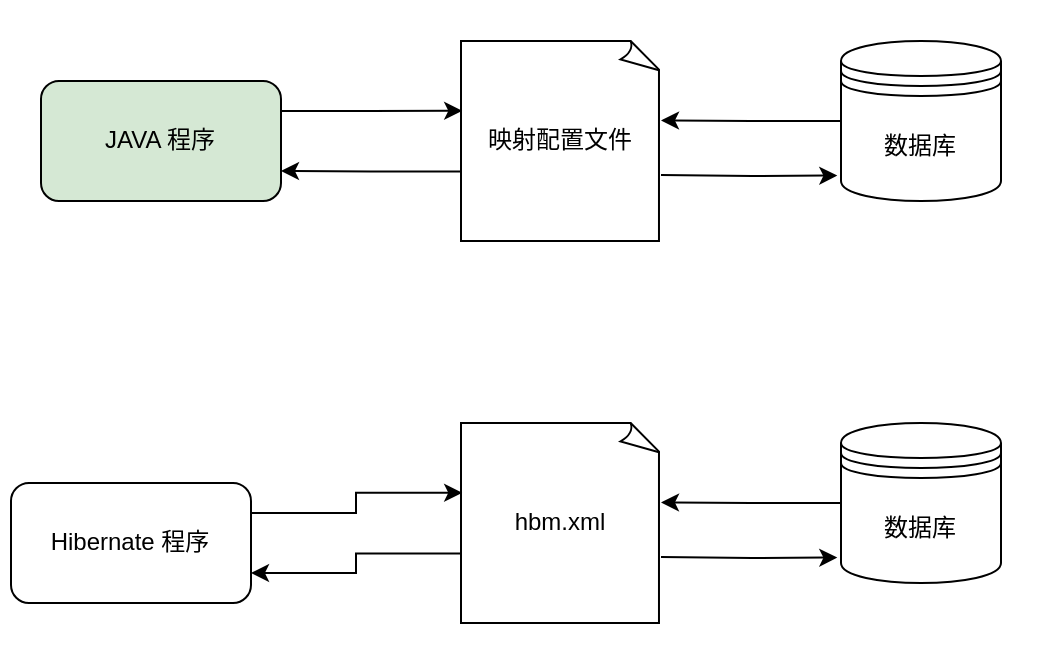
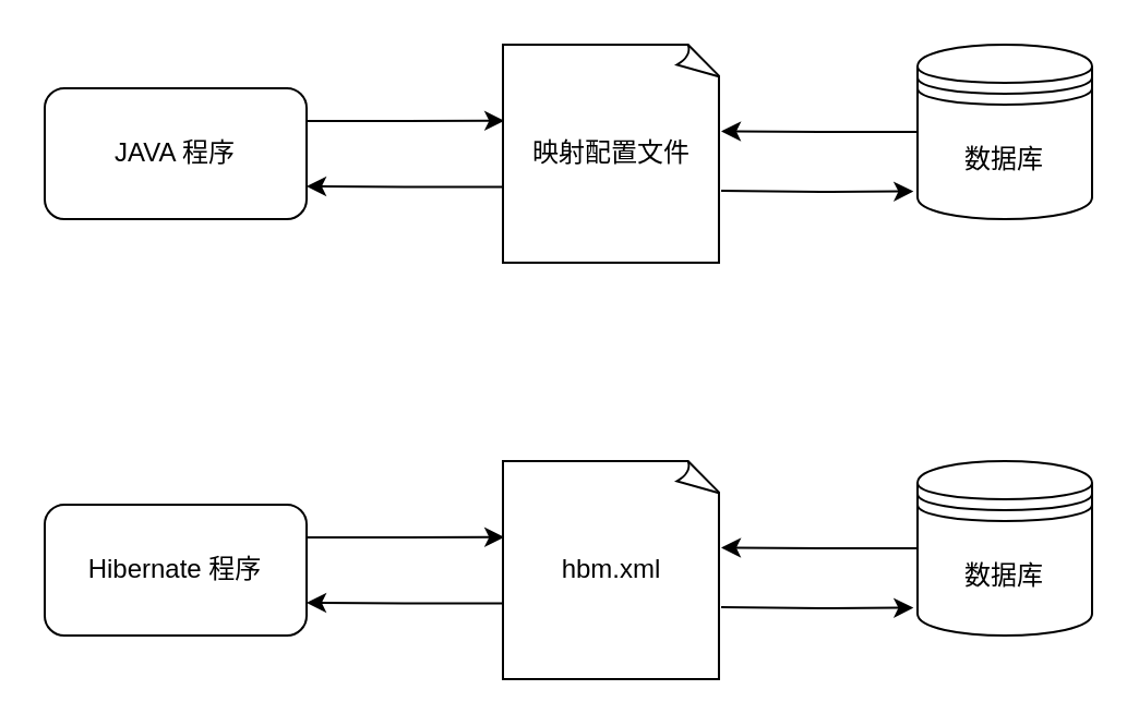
  <mxCell id="0" />
  <mxCell id="1" parent="0" />
  <mxCell id="2" value="映射配置文件" style="whiteSpace=wrap;html=1;shape=mxgraph.basic.document" vertex="1" parent="1"><mxGeometry x="230" y="20" width="100" height="100" as="geometry" /></mxCell>
  <mxCell id="3" style="edgeStyle=orthogonalEdgeStyle;rounded=0;orthogonalLoop=1;jettySize=auto;html=1;exitX=0;exitY=0.5;exitDx=0;exitDy=0;entryX=1;entryY=0.397;entryDx=0;entryDy=0;entryPerimeter=0;" edge="1" parent="1" source="4" target="2"><mxGeometry relative="1" as="geometry" /></mxCell>
  <mxCell id="4" value="数据库" style="shape=datastore;whiteSpace=wrap;html=1;" vertex="1" parent="1"><mxGeometry x="420" y="20" width="80" height="80" as="geometry" /></mxCell>
  <mxCell id="5" style="edgeStyle=orthogonalEdgeStyle;rounded=0;orthogonalLoop=1;jettySize=auto;html=1;exitX=1;exitY=0.25;exitDx=0;exitDy=0;entryX=0.006;entryY=0.349;entryDx=0;entryDy=0;entryPerimeter=0;" edge="1" parent="1" source="6" target="2"><mxGeometry relative="1" as="geometry" /></mxCell>
- <mxCell id="6" value="JAVA 程序" style="rounded=1;whiteSpace=wrap;html=1;fillColor=#d5e8d4;" vertex="1" parent="1"><mxGeometry x="20" y="40" width="120" height="60" as="geometry" /></mxCell>
+ <mxCell id="6" value="JAVA 程序" style="rounded=1;whiteSpace=wrap;html=1;" vertex="1" parent="1"><mxGeometry x="20" y="40" width="120" height="60" as="geometry" /></mxCell>
  <mxCell id="7" style="edgeStyle=orthogonalEdgeStyle;rounded=0;orthogonalLoop=1;jettySize=auto;html=1;exitX=-0.001;exitY=0.652;exitDx=0;exitDy=0;entryX=1;entryY=0.75;entryDx=0;entryDy=0;exitPerimeter=0;" edge="1" parent="1" source="2" target="6"><mxGeometry relative="1" as="geometry"><mxPoint x="150" y="65" as="sourcePoint" /><mxPoint x="240.6" y="64.9" as="targetPoint" /></mxGeometry></mxCell>
  <mxCell id="8" style="edgeStyle=orthogonalEdgeStyle;rounded=0;orthogonalLoop=1;jettySize=auto;html=1;entryX=-0.023;entryY=0.841;entryDx=0;entryDy=0;entryPerimeter=0;" edge="1" parent="1" target="4"><mxGeometry relative="1" as="geometry"><mxPoint x="330" y="87" as="sourcePoint" /><mxPoint x="240.6" y="64.9" as="targetPoint" /></mxGeometry></mxCell>
  <mxCell id="9" value="hbm.xml" style="whiteSpace=wrap;html=1;shape=mxgraph.basic.document" vertex="1" parent="1"><mxGeometry x="230" y="211" width="100" height="100" as="geometry" /></mxCell>
  <mxCell id="10" style="edgeStyle=orthogonalEdgeStyle;rounded=0;orthogonalLoop=1;jettySize=auto;html=1;exitX=0;exitY=0.5;exitDx=0;exitDy=0;entryX=1;entryY=0.397;entryDx=0;entryDy=0;entryPerimeter=0;" edge="1" parent="1" source="11" target="9"><mxGeometry relative="1" as="geometry" /></mxCell>
  <mxCell id="11" value="数据库" style="shape=datastore;whiteSpace=wrap;html=1;" vertex="1" parent="1"><mxGeometry x="420" y="211" width="80" height="80" as="geometry" /></mxCell>
  <mxCell id="12" style="edgeStyle=orthogonalEdgeStyle;rounded=0;orthogonalLoop=1;jettySize=auto;html=1;exitX=1;exitY=0.25;exitDx=0;exitDy=0;entryX=0.006;entryY=0.349;entryDx=0;entryDy=0;entryPerimeter=0;" edge="1" parent="1" source="13" target="9"><mxGeometry relative="1" as="geometry" /></mxCell>
- <mxCell id="13" value="Hibernate 程序" style="rounded=1;whiteSpace=wrap;html=1;" vertex="1" parent="1"><mxGeometry x="5" y="241" width="120" height="60" as="geometry" /></mxCell>
+ <mxCell id="13" value="Hibernate 程序" style="rounded=1;whiteSpace=wrap;html=1;" vertex="1" parent="1"><mxGeometry x="20" y="231" width="120" height="60" as="geometry" /></mxCell>
  <mxCell id="14" style="edgeStyle=orthogonalEdgeStyle;rounded=0;orthogonalLoop=1;jettySize=auto;html=1;exitX=-0.001;exitY=0.652;exitDx=0;exitDy=0;entryX=1;entryY=0.75;entryDx=0;entryDy=0;exitPerimeter=0;" edge="1" parent="1" source="9" target="13"><mxGeometry relative="1" as="geometry"><mxPoint x="150" y="256" as="sourcePoint" /><mxPoint x="240.6" y="255.9" as="targetPoint" /></mxGeometry></mxCell>
  <mxCell id="15" style="edgeStyle=orthogonalEdgeStyle;rounded=0;orthogonalLoop=1;jettySize=auto;html=1;entryX=-0.023;entryY=0.841;entryDx=0;entryDy=0;entryPerimeter=0;" edge="1" parent="1" target="11"><mxGeometry relative="1" as="geometry"><mxPoint x="330" y="278" as="sourcePoint" /><mxPoint x="240.6" y="255.9" as="targetPoint" /></mxGeometry></mxCell>
